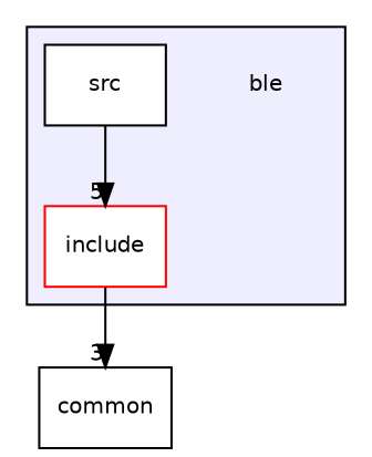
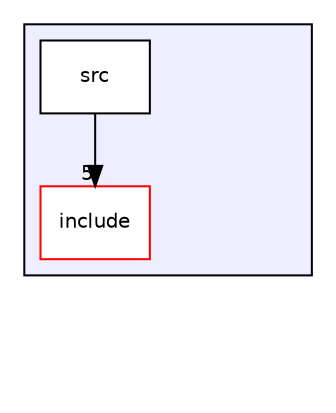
  digraph {
    compound=true
    node [fontname=Helvetica fontsize=10 shape=box]
    edge [labeldistance=1.5 labelfontname=Helvetica labelfontsize=10]
-   n1 [label=ble shape=plaintext]
    n2 [color=red fillcolor=white label=include style=filled]
    n3 [color=black fillcolor=white label=src style=filled]
-   n4 [label=common]
    subgraph cluster_1 {
      bgcolor="#eeeeff"
      pencolor=black
-     n1
      n2
      n3
    }
-   n2 -> n4 [headlabel=3]
    n3 -> n2 [headlabel=5]
  }
